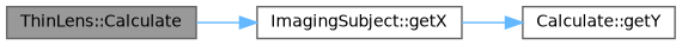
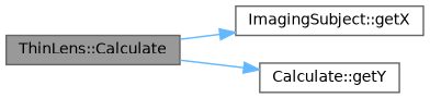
  digraph {
    rankdir=LR
    node [color=grey40 fillcolor=white fontname=Helvetica fontsize=10 shape=box style=filled]
    edge [color=steelblue1 fontname=Helvetica fontsize=10 labelfontname=Helvetica labelfontsize=10 style=solid]
    n1 [color=gray40 fillcolor=grey60 fontcolor=black height=0.2 label="ThinLens::Calculate" width=0.4]
    n2 [height=0.2 label="ImagingSubject::getX" width=0.4]
    n3 [height=0.2 label="Calculate::getY" width=0.4]
    n1 -> n2
-   n2 -> n3
+   n1 -> n3
  }
